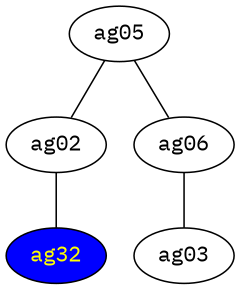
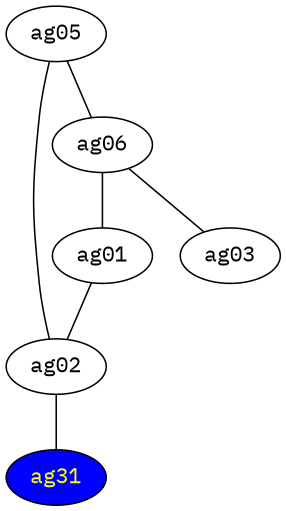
  strict graph {
    fontname="IBM Plex Mono"
    node [fontname="IBM Plex Mono"]
    edge [fontname="IBM Plex Mono"]
    ag05
    ag02
    n3 [label=ag06]
-   ag31 [fillcolor=blue fontcolor=yellow style=filled label=ag32]
+   ag31 [fillcolor=blue fontcolor=yellow style=filled]
+   ag01
    ag03
    ag05 -- ag02
    ag05 -- n3
    ag02 -- ag31
+   n3 -- ag01
    n3 -- ag03
+   ag01 -- ag02
  }
